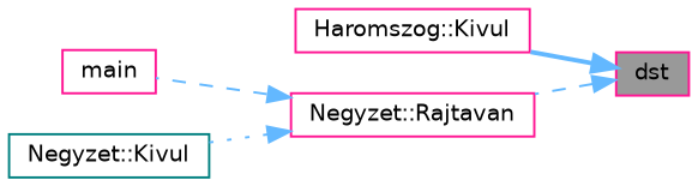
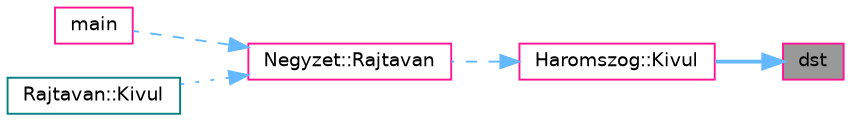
  digraph {
    rankdir=RL
    node [color=deeppink fillcolor=white fontname=Helvetica fontsize=10 shape=box style=filled]
    edge [color=steelblue1 dir=back fontname=Helvetica fontsize=10 labelfontname=Helvetica labelfontsize=10 style=dashed]
    n1 [fillcolor=grey60 fontcolor=black height=0.2 label=dst width=0.4]
    n2 [height=0.2 label="Haromszog::Kivul" width=0.4]
    n3 [height=0.2 label="Negyzet::Rajtavan" width=0.4]
    n4 [height=0.2 label=main width=0.4]
-   n5 [color=teal height=0.2 label="Negyzet::Kivul" width=0.4]
+   n5 [color=teal height=0.2 label="Rajtavan::Kivul" width=0.4]
    n1 -> n2 [style=bold]
-   n1 -> n3
+   n2 -> n3
    n3 -> n4
    n3 -> n5 [style=dotted]
  }
